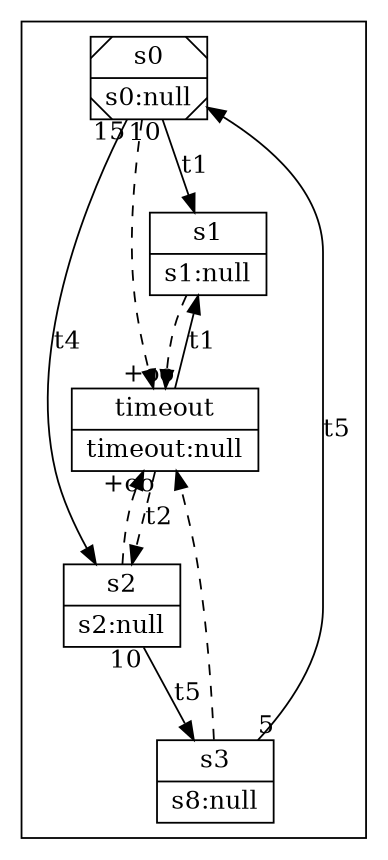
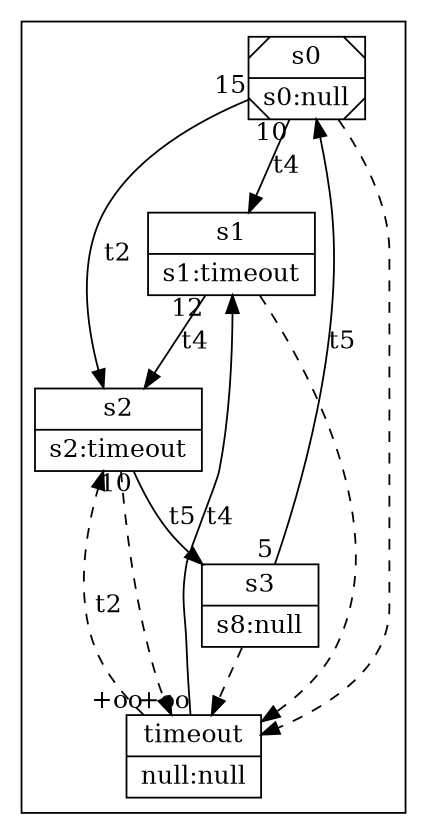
  digraph {
    node [fillcolor=white shape=record style=filled]
    edge [splines=ortho]
    n1 [label="{s0|{s0:null}}" style="filled,diagonals"]
-   n2 [label="{s1|{s1:null}}"]
-   n3 [label="{s2|{s2:null}}"]
-   n4 [label="{timeout|{timeout:null}}"]
+   n2 [label="{s1|{s1:timeout}}"]
+   n3 [label="{s2|{s2:timeout}}"]
+   n4 [label="{timeout|{null:null}}"]
    n5 [label="{s3|{s8:null}}"]
    subgraph cluster_1 {
      n1
      n2
      n3
      n4
      n5
    }
-   n1 -> n2 [label=t1 taillabel=10]
-   n1 -> n3 [label=t4 taillabel=15]
+   n1 -> n2 [label=t4 taillabel=10]
+   n1 -> n3 [label=t2 taillabel=15]
    n1 -> n4 [style=dashed]
+   n2 -> n3 [label=t4 taillabel=12]
    n2 -> n4 [style=dashed]
    n3 -> n4 [style=dashed]
    n3 -> n5 [label=t5 taillabel=10]
-   n4 -> n2 [label=t1 taillabel="+oo"]
+   n4 -> n2 [label=t4 taillabel="+oo"]
    n4 -> n3 [label=t2 style=dashed taillabel="+oo"]
    n5 -> n1 [label=t5 taillabel=5]
    n5 -> n4 [style=dashed]
  }
